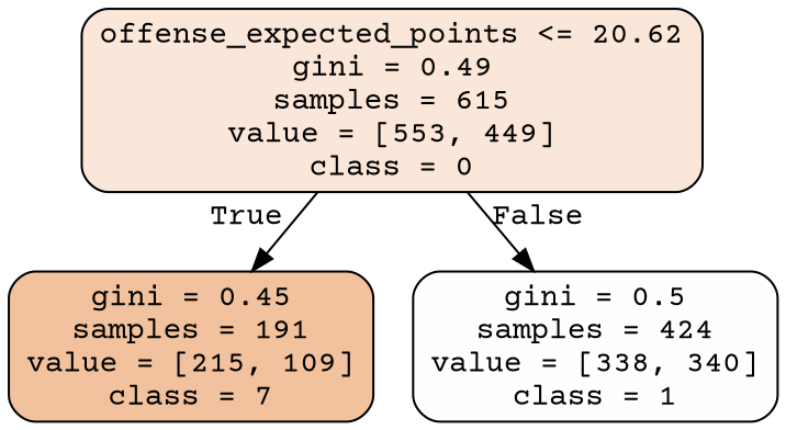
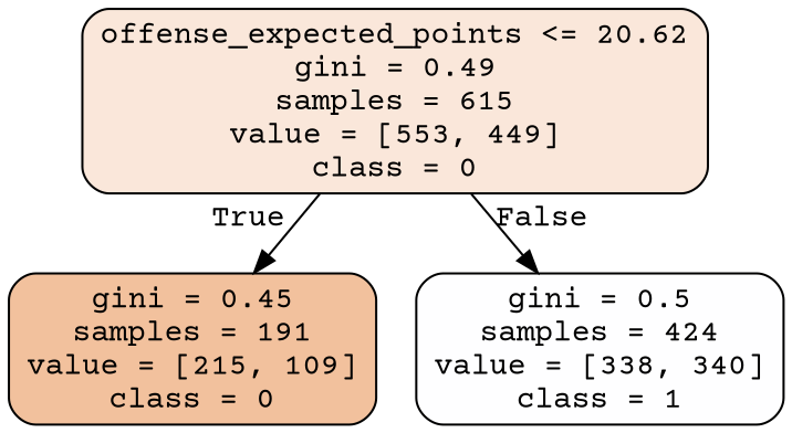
  digraph {
    fontname="Courier Prime"
    node [color=black fontname="Courier Prime" shape=box style="filled, rounded"]
    edge [fontname="Courier Prime" labeldistance=2.5]
    n1 [fillcolor="#fae7da" label="offense_expected_points <= 20.62\ngini = 0.49\nsamples = 615\nvalue = [553, 449]\nclass = 0"]
-   n2 [fillcolor="#f2c19d" label="gini = 0.45\nsamples = 191\nvalue = [215, 109]\nclass = 7"]
+   n2 [fillcolor="#f2c19d" label="gini = 0.45\nsamples = 191\nvalue = [215, 109]\nclass = 0"]
    n3 [fillcolor="#fefeff" label="gini = 0.5\nsamples = 424\nvalue = [338, 340]\nclass = 1"]
    n1 -> n2 [headlabel=True labelangle=45]
    n1 -> n3 [headlabel=False labelangle=-45]
  }
